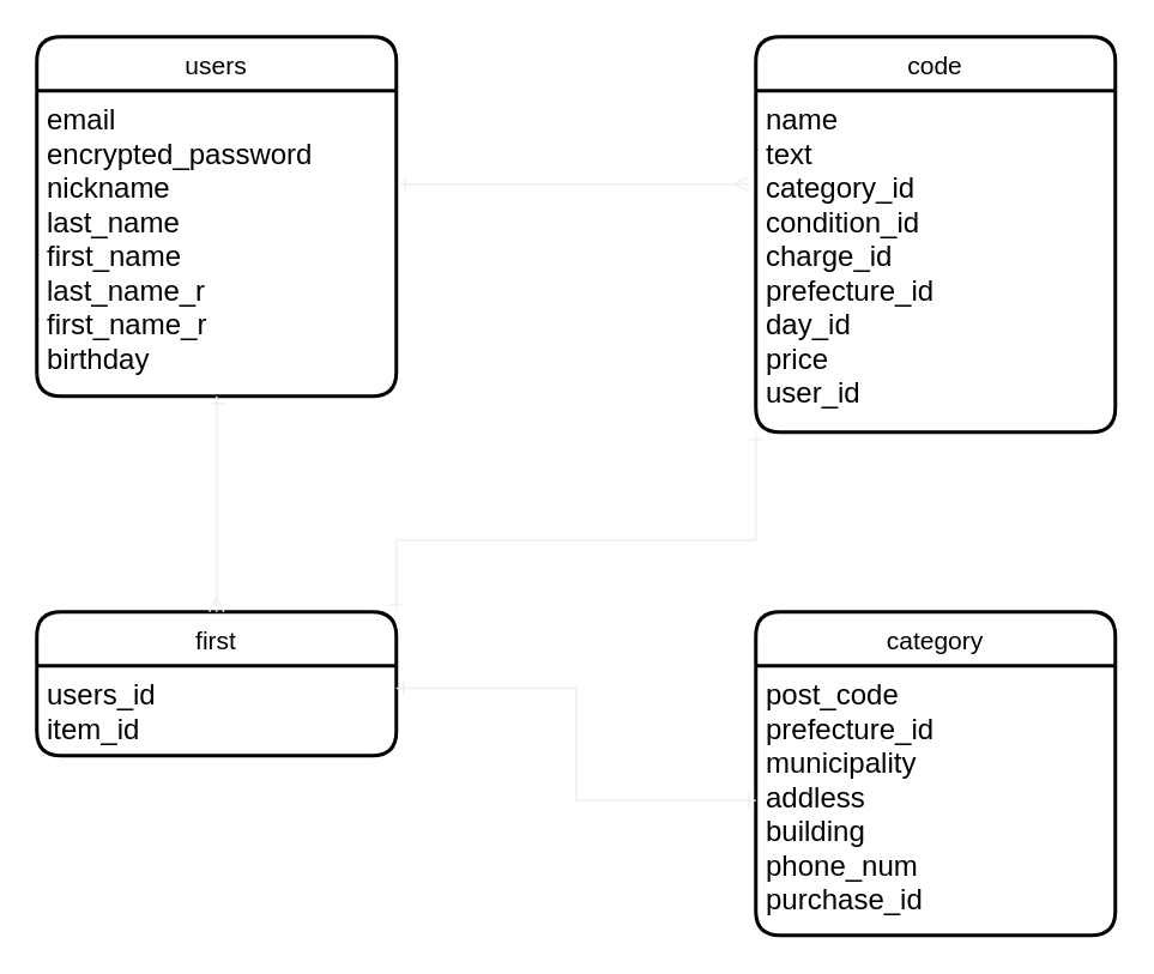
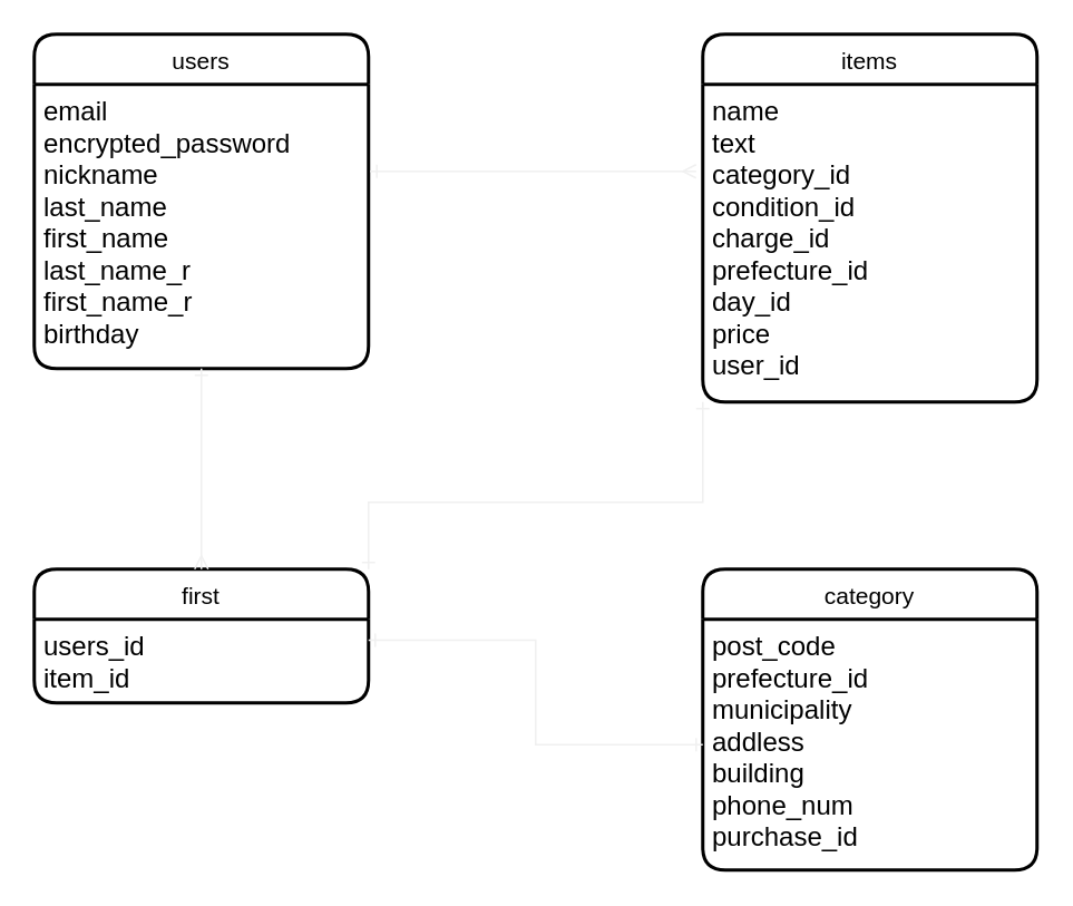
  <mxCell id="0" />
  <mxCell id="1" parent="0" />
  <mxCell id="2" value="users" style="swimlane;childLayout=stackLayout;horizontal=1;startSize=30;horizontalStack=0;rounded=1;fontSize=14;fontStyle=0;strokeWidth=2;resizeParent=0;resizeLast=1;shadow=0;dashed=0;align=center;" parent="1" vertex="1"><mxGeometry x="20" y="20" width="200" height="200" as="geometry" /></mxCell>
  <mxCell id="3" value="email&#10;encrypted_password&#10;nickname&#10;last_name&#10;first_name&#10;last_name_r&#10;first_name_r&#10;birthday" style="align=left;strokeColor=none;fillColor=none;spacingLeft=4;fontSize=16;verticalAlign=top;resizable=0;rotatable=0;part=1;" parent="2" vertex="1"><mxGeometry y="30" width="200" height="170" as="geometry" /></mxCell>
- <mxCell id="4" value="code" style="swimlane;childLayout=stackLayout;horizontal=1;startSize=30;horizontalStack=0;rounded=1;fontSize=14;fontStyle=0;strokeWidth=2;resizeParent=0;resizeLast=1;shadow=0;dashed=0;align=center;" parent="1" vertex="1"><mxGeometry x="420" y="20" width="200" height="220" as="geometry" /></mxCell>
+ <mxCell id="4" value="items" style="swimlane;childLayout=stackLayout;horizontal=1;startSize=30;horizontalStack=0;rounded=1;fontSize=14;fontStyle=0;strokeWidth=2;resizeParent=0;resizeLast=1;shadow=0;dashed=0;align=center;" parent="1" vertex="1"><mxGeometry x="420" y="20" width="200" height="220" as="geometry" /></mxCell>
  <mxCell id="5" value="name&#10;text&#10;category_id&#10;condition_id&#10;charge_id&#10;prefecture_id&#10;day_id&#10;price&#10;user_id&#10;&#10;" style="align=left;strokeColor=none;fillColor=none;spacingLeft=4;fontSize=16;verticalAlign=top;resizable=0;rotatable=0;part=1;" parent="4" vertex="1"><mxGeometry y="30" width="200" height="190" as="geometry" /></mxCell>
  <mxCell id="6" value="category" style="swimlane;childLayout=stackLayout;horizontal=1;startSize=30;horizontalStack=0;rounded=1;fontSize=14;fontStyle=0;strokeWidth=2;resizeParent=0;resizeLast=1;shadow=0;dashed=0;align=center;" parent="1" vertex="1"><mxGeometry x="420" y="340" width="200" height="180" as="geometry" /></mxCell>
  <mxCell id="7" value="post_code&#10;prefecture_id&#10;municipality&#10;addless&#10;building&#10;phone_num&#10;purchase_id" style="align=left;strokeColor=none;fillColor=none;spacingLeft=4;fontSize=16;verticalAlign=top;resizable=0;rotatable=0;part=1;" parent="6" vertex="1"><mxGeometry y="30" width="200" height="150" as="geometry" /></mxCell>
  <mxCell id="8" value="first" style="swimlane;childLayout=stackLayout;horizontal=1;startSize=30;horizontalStack=0;rounded=1;fontSize=14;fontStyle=0;strokeWidth=2;resizeParent=0;resizeLast=1;shadow=0;dashed=0;align=center;" parent="1" vertex="1"><mxGeometry x="20" y="340" width="200" height="80" as="geometry" /></mxCell>
  <mxCell id="9" value="users_id&#10;item_id" style="align=left;strokeColor=none;fillColor=none;spacingLeft=4;fontSize=16;verticalAlign=top;resizable=0;rotatable=0;part=1;" parent="8" vertex="1"><mxGeometry y="30" width="200" height="50" as="geometry" /></mxCell>
  <mxCell id="10" style="edgeStyle=orthogonalEdgeStyle;orthogonalLoop=1;jettySize=auto;html=1;exitX=1.005;exitY=0.306;exitDx=0;exitDy=0;fontSize=16;targetPerimeterSpacing=0;startArrow=ERone;startFill=0;endArrow=ERmany;endFill=0;strokeWidth=1;rounded=0;strokeColor=#F0F0F0;exitPerimeter=0;" parent="1" source="3" edge="1"><mxGeometry relative="1" as="geometry"><mxPoint x="416" y="102" as="targetPoint" /></mxGeometry></mxCell>
  <mxCell id="11" style="edgeStyle=orthogonalEdgeStyle;rounded=0;orthogonalLoop=1;jettySize=auto;html=1;exitX=0.5;exitY=1;exitDx=0;exitDy=0;entryX=0.5;entryY=0;entryDx=0;entryDy=0;startArrow=ERone;startFill=0;endArrow=ERmany;endFill=0;targetPerimeterSpacing=0;strokeColor=#F0F0F0;strokeWidth=1;fontSize=16;" parent="1" source="3" target="8" edge="1"><mxGeometry relative="1" as="geometry" /></mxCell>
  <mxCell id="12" style="edgeStyle=orthogonalEdgeStyle;rounded=0;orthogonalLoop=1;jettySize=auto;html=1;exitX=0;exitY=0.5;exitDx=0;exitDy=0;entryX=1;entryY=0.25;entryDx=0;entryDy=0;startArrow=ERone;startFill=0;endArrow=ERone;endFill=0;targetPerimeterSpacing=0;strokeColor=#F0F0F0;strokeWidth=1;fontSize=16;" parent="1" source="7" target="9" edge="1"><mxGeometry relative="1" as="geometry" /></mxCell>
  <mxCell id="13" style="edgeStyle=orthogonalEdgeStyle;rounded=0;orthogonalLoop=1;jettySize=auto;html=1;exitX=0;exitY=1;exitDx=0;exitDy=0;entryX=1;entryY=0;entryDx=0;entryDy=0;startArrow=ERone;startFill=0;endArrow=ERone;endFill=0;targetPerimeterSpacing=0;strokeColor=#F0F0F0;strokeWidth=1;fontSize=16;" parent="1" source="5" target="8" edge="1"><mxGeometry relative="1" as="geometry"><Array as="points"><mxPoint x="420" y="300" /><mxPoint x="220" y="300" /></Array></mxGeometry></mxCell>
